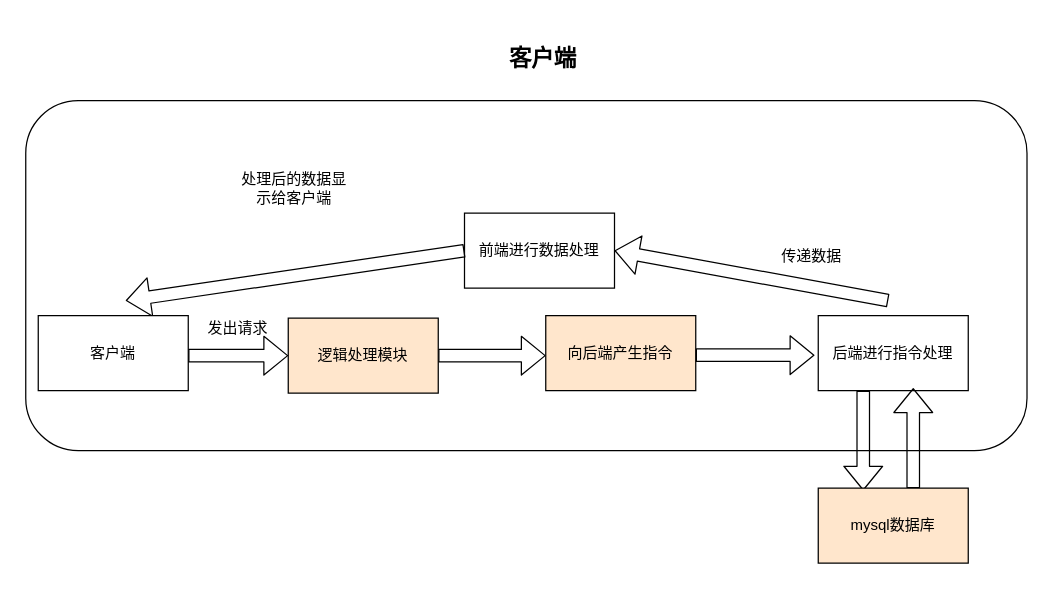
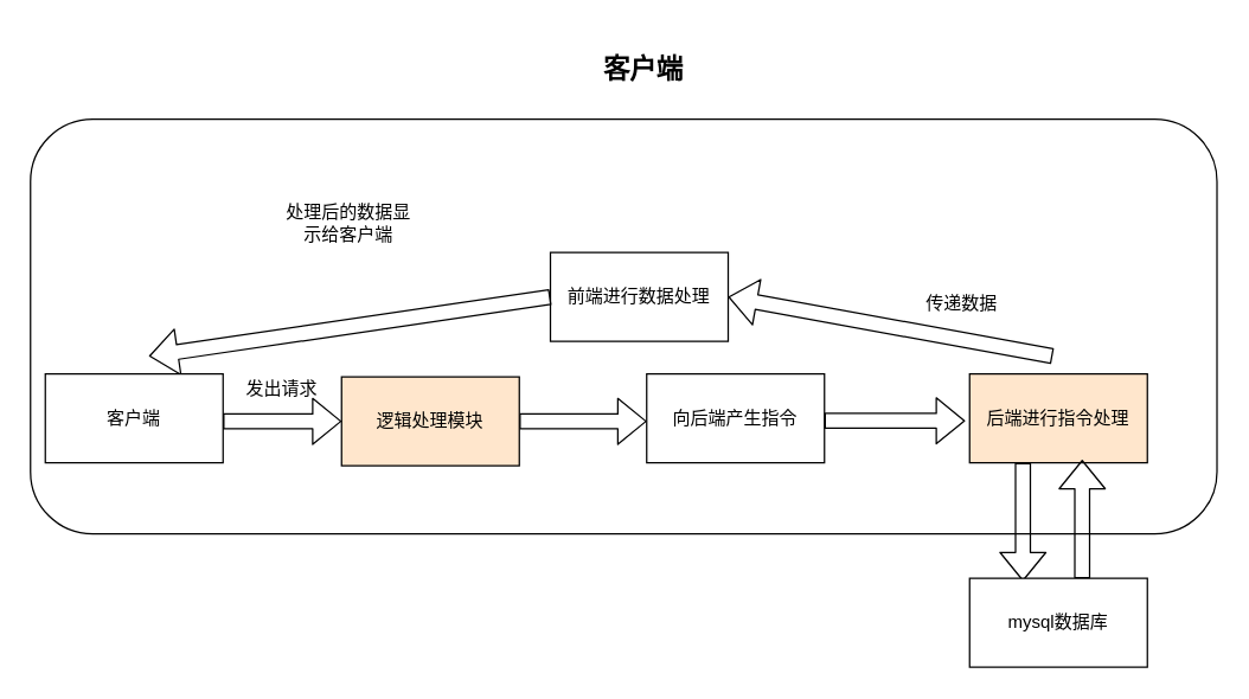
  <mxCell id="0" />
  <mxCell id="1" parent="0" />
  <mxCell id="2" value="" style="rounded=1;whiteSpace=wrap;html=1;fillColor=default;" parent="1" vertex="1"><mxGeometry x="20" y="80" width="801" height="280" as="geometry" /></mxCell>
  <mxCell id="3" value="" style="edgeStyle=none;shape=flexArrow;html=1;" parent="1" source="4" edge="1"><mxGeometry relative="1" as="geometry"><mxPoint x="436" y="284" as="targetPoint" /></mxGeometry></mxCell>
  <mxCell id="4" value="逻辑处理模块" style="rounded=0;whiteSpace=wrap;html=1;fillColor=#ffe6cc;" parent="1" vertex="1"><mxGeometry x="230" y="254" width="120" height="60" as="geometry" /></mxCell>
- <mxCell id="5" value="向后端产生指令" style="rounded=0;whiteSpace=wrap;html=1;fillColor=#ffe6cc;" parent="1" vertex="1"><mxGeometry x="436" y="252" width="120" height="60" as="geometry" /></mxCell>
- <mxCell id="6" value="后端进行指令处理" style="rounded=0;whiteSpace=wrap;html=1;" parent="1" vertex="1"><mxGeometry x="654" y="252" width="120" height="60" as="geometry" /></mxCell>
+ <mxCell id="5" value="向后端产生指令" style="rounded=0;whiteSpace=wrap;html=1;" parent="1" vertex="1"><mxGeometry x="436" y="252" width="120" height="60" as="geometry" /></mxCell>
+ <mxCell id="6" value="后端进行指令处理" style="rounded=0;whiteSpace=wrap;html=1;fillColor=#ffe6cc;" parent="1" vertex="1"><mxGeometry x="654" y="252" width="120" height="60" as="geometry" /></mxCell>
  <mxCell id="7" value="&lt;font style=&quot;font-size: 18px;&quot;&gt;&lt;b&gt;客户端&lt;/b&gt;&lt;/font&gt;" style="text;strokeColor=none;align=center;fillColor=none;html=1;verticalAlign=middle;whiteSpace=wrap;rounded=0;" parent="1" vertex="1"><mxGeometry x="371" y="20" width="126" height="54" as="geometry" /></mxCell>
  <mxCell id="8" value="" style="edgeStyle=none;shape=flexArrow;html=1;" parent="1" edge="1"><mxGeometry relative="1" as="geometry"><mxPoint x="651" y="283.64" as="targetPoint" /><mxPoint x="556" y="283.64" as="sourcePoint" /></mxGeometry></mxCell>
  <mxCell id="9" value="" style="edgeStyle=none;shape=flexArrow;html=1;" parent="1" edge="1"><mxGeometry relative="1" as="geometry"><mxPoint x="690" y="392" as="targetPoint" /><mxPoint x="690" y="312" as="sourcePoint" /></mxGeometry></mxCell>
  <mxCell id="10" value="前端进行数据处理" style="rounded=0;whiteSpace=wrap;html=1;" parent="1" vertex="1"><mxGeometry x="371" y="170" width="120" height="60" as="geometry" /></mxCell>
  <mxCell id="11" value="" style="edgeStyle=none;shape=flexArrow;html=1;" parent="1" edge="1"><mxGeometry relative="1" as="geometry"><mxPoint x="730" y="310" as="targetPoint" /><mxPoint x="730" y="390" as="sourcePoint" /></mxGeometry></mxCell>
- <mxCell id="12" value="mysql数据库" style="rounded=0;whiteSpace=wrap;html=1;fillColor=#ffe6cc;" parent="1" vertex="1"><mxGeometry x="654" y="390" width="120" height="60" as="geometry" /></mxCell>
+ <mxCell id="12" value="mysql数据库" style="rounded=0;whiteSpace=wrap;html=1;" parent="1" vertex="1"><mxGeometry x="654" y="390" width="120" height="60" as="geometry" /></mxCell>
  <mxCell id="13" value="" style="edgeStyle=none;shape=flexArrow;html=1;entryX=1;entryY=0.5;entryDx=0;entryDy=0;" parent="1" target="10" edge="1"><mxGeometry relative="1" as="geometry"><mxPoint x="570" y="150" as="targetPoint" /><mxPoint x="710" y="240" as="sourcePoint" /></mxGeometry></mxCell>
  <mxCell id="14" value="&lt;font style=&quot;font-size: 12px;&quot;&gt;传递数据&lt;/font&gt;" style="text;strokeColor=none;align=center;fillColor=none;html=1;verticalAlign=middle;whiteSpace=wrap;rounded=0;" parent="1" vertex="1"><mxGeometry x="619" y="195" width="60" height="20" as="geometry" /></mxCell>
  <mxCell id="15" value="" style="edgeStyle=none;shape=flexArrow;html=1;exitX=0;exitY=0.5;exitDx=0;exitDy=0;" parent="1" source="10" edge="1"><mxGeometry relative="1" as="geometry"><mxPoint x="100" y="240" as="targetPoint" /><mxPoint x="420" y="140" as="sourcePoint" /></mxGeometry></mxCell>
  <mxCell id="16" value="客户端" style="rounded=0;whiteSpace=wrap;html=1;" parent="1" vertex="1"><mxGeometry x="30" y="252" width="120" height="60" as="geometry" /></mxCell>
  <mxCell id="17" value="" style="edgeStyle=none;shape=flexArrow;html=1;" parent="1" edge="1"><mxGeometry relative="1" as="geometry"><mxPoint x="230" y="284" as="targetPoint" /><mxPoint x="150" y="284" as="sourcePoint" /></mxGeometry></mxCell>
  <mxCell id="18" value="发出请求" style="text;strokeColor=none;align=center;fillColor=none;html=1;verticalAlign=middle;whiteSpace=wrap;rounded=0;" parent="1" vertex="1"><mxGeometry x="160" y="252" width="60" height="20" as="geometry" /></mxCell>
  <mxCell id="19" value="&lt;font style=&quot;font-size: 12px;&quot;&gt;处理后的数据显示给客户端&lt;/font&gt;" style="text;strokeColor=none;align=center;fillColor=none;html=1;verticalAlign=middle;whiteSpace=wrap;rounded=0;" parent="1" vertex="1"><mxGeometry x="190" y="130" width="90" height="40" as="geometry" /></mxCell>
